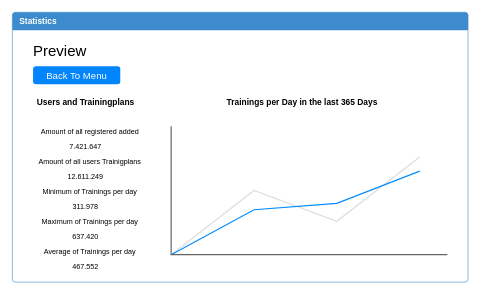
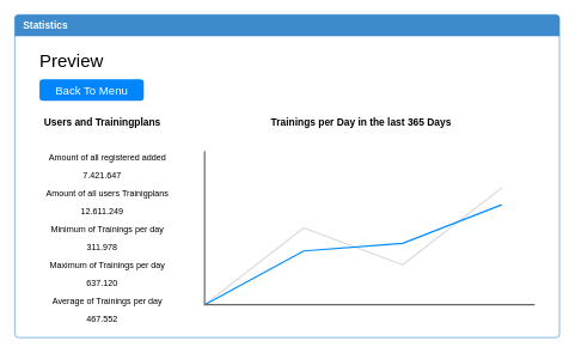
  <mxCell id="0" />
  <mxCell id="1" parent="0" />
  <mxCell id="2" value="" style="html=1;shadow=0;dashed=0;shape=mxgraph.bootstrap.rrect;align=center;rSize=5;strokeColor=#3D8BCD;fontColor=#f0f0f0;spacingTop=30;whiteSpace=wrap;" vertex="1" parent="1"><mxGeometry x="20" y="20" width="760" height="450" as="geometry" /></mxCell>
  <mxCell id="3" value="Statistics" style="html=1;shadow=0;dashed=0;shape=mxgraph.bootstrap.topButton;rSize=5;strokeColor=none;fillColor=#3D8BCD;fontColor=#ffffff;fontSize=14;fontStyle=1;align=left;spacingLeft=10;whiteSpace=wrap;resizeWidth=1;" vertex="1" parent="2"><mxGeometry width="760.0" height="30" relative="1" as="geometry" /></mxCell>
  <mxCell id="4" value="Preview" style="html=1;shadow=0;dashed=0;shape=mxgraph.bootstrap.rect;fontSize=25;align=left;spacingLeft=10;strokeColor=none;" vertex="1" parent="2"><mxGeometry x="23.03" y="50.83" width="287.879" height="26.471" as="geometry" /></mxCell>
  <mxCell id="5" value="&lt;div&gt;Back To Menu&lt;/div&gt;" style="html=1;shadow=0;dashed=0;shape=mxgraph.bootstrap.rrect;rSize=5;strokeColor=none;strokeWidth=1;fillColor=#0085FC;fontColor=#FFFFFF;whiteSpace=wrap;align=center;verticalAlign=middle;spacingLeft=0;fontStyle=0;fontSize=16;spacing=5;" vertex="1" parent="2"><mxGeometry x="34.55" y="90" width="145.45" height="30" as="geometry" /></mxCell>
  <mxCell id="6" value="" style="verticalLabelPosition=bottom;shadow=0;dashed=0;align=center;html=1;verticalAlign=top;strokeWidth=1;shape=mxgraph.mockup.graphics.lineChart;strokeColor=none;strokeColor2=#666666;strokeColor3=#008cff;strokeColor4=#dddddd;" vertex="1" parent="2"><mxGeometry x="264.848" y="189.999" width="460.606" height="214.286" as="geometry" /></mxCell>
  <mxCell id="7" value="Trainings per Day in the last 365 Days" style="text;html=1;strokeColor=none;fillColor=none;align=center;verticalAlign=middle;whiteSpace=wrap;rounded=0;fontSize=14;fontStyle=1" vertex="1" parent="2"><mxGeometry x="324" y="140" width="319.09" height="20" as="geometry" /></mxCell>
  <mxCell id="8" value="Users and Trainingplans" style="text;html=1;strokeColor=none;fillColor=none;align=center;verticalAlign=middle;whiteSpace=wrap;rounded=0;fontSize=14;fontStyle=1" vertex="1" parent="2"><mxGeometry x="34.55" y="140" width="175.45" height="20" as="geometry" /></mxCell>
  <mxCell id="9" value="Amount of all registered added" style="text;html=1;strokeColor=none;fillColor=none;align=center;verticalAlign=middle;whiteSpace=wrap;rounded=0;fontSize=12;" vertex="1" parent="2"><mxGeometry x="23.03" y="190" width="212.72" height="20" as="geometry" /></mxCell>
  <mxCell id="10" value="7.421.647" style="text;html=1;strokeColor=none;fillColor=none;align=center;verticalAlign=middle;whiteSpace=wrap;rounded=0;fontSize=12;" vertex="1" parent="2"><mxGeometry x="78.41" y="215" width="87.72" height="20" as="geometry" /></mxCell>
  <mxCell id="11" value="Amount of all users Trainigplans" style="text;html=1;strokeColor=none;fillColor=none;align=center;verticalAlign=middle;whiteSpace=wrap;rounded=0;fontSize=12;" vertex="1" parent="2"><mxGeometry x="23.03" y="240" width="212.72" height="20" as="geometry" /></mxCell>
  <mxCell id="12" value="12.611.249" style="text;html=1;strokeColor=none;fillColor=none;align=center;verticalAlign=middle;whiteSpace=wrap;rounded=0;fontSize=12;" vertex="1" parent="2"><mxGeometry x="78.41" y="265" width="87.72" height="20" as="geometry" /></mxCell>
  <mxCell id="13" value="Minimum of Trainings per day" style="text;html=1;strokeColor=none;fillColor=none;align=center;verticalAlign=middle;whiteSpace=wrap;rounded=0;fontSize=12;" vertex="1" parent="2"><mxGeometry x="23.03" y="290" width="212.72" height="20" as="geometry" /></mxCell>
  <mxCell id="14" value="311.978" style="text;html=1;strokeColor=none;fillColor=none;align=center;verticalAlign=middle;whiteSpace=wrap;rounded=0;fontSize=12;" vertex="1" parent="2"><mxGeometry x="78.41" y="315" width="87.72" height="20" as="geometry" /></mxCell>
  <mxCell id="15" value="Maximum of Trainings per day" style="text;html=1;strokeColor=none;fillColor=none;align=center;verticalAlign=middle;whiteSpace=wrap;rounded=0;fontSize=12;" vertex="1" parent="2"><mxGeometry x="23.03" y="340" width="212.72" height="20" as="geometry" /></mxCell>
- <mxCell id="16" value="637.420" style="text;html=1;strokeColor=none;fillColor=none;align=center;verticalAlign=middle;whiteSpace=wrap;rounded=0;fontSize=12;" vertex="1" parent="2"><mxGeometry x="78.41" y="365" width="87.72" height="20" as="geometry" /></mxCell>
+ <mxCell id="16" value="637.120" style="text;html=1;strokeColor=none;fillColor=none;align=center;verticalAlign=middle;whiteSpace=wrap;rounded=0;fontSize=12;" vertex="1" parent="2"><mxGeometry x="78.41" y="365" width="87.72" height="20" as="geometry" /></mxCell>
  <mxCell id="17" value="Average of Trainings per day" style="text;html=1;strokeColor=none;fillColor=none;align=center;verticalAlign=middle;whiteSpace=wrap;rounded=0;fontSize=12;" vertex="1" parent="2"><mxGeometry x="23.03" y="390" width="212.72" height="20" as="geometry" /></mxCell>
  <mxCell id="18" value="467.552" style="text;html=1;strokeColor=none;fillColor=none;align=center;verticalAlign=middle;whiteSpace=wrap;rounded=0;fontSize=12;" vertex="1" parent="2"><mxGeometry x="78.41" y="415" width="87.72" height="20" as="geometry" /></mxCell>
